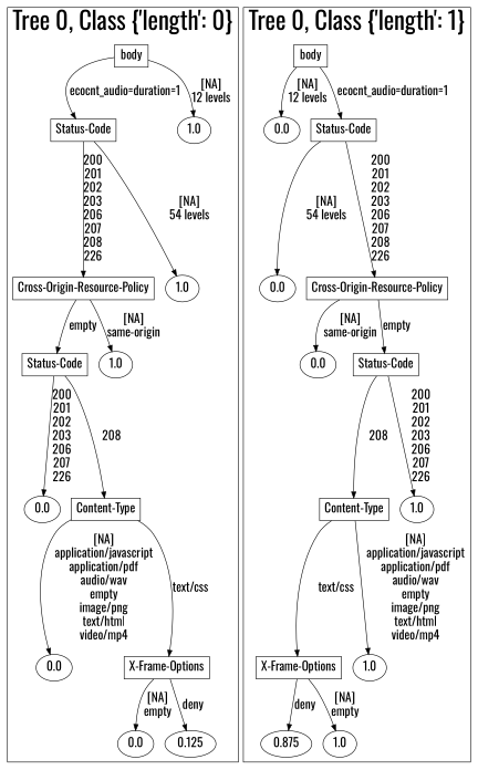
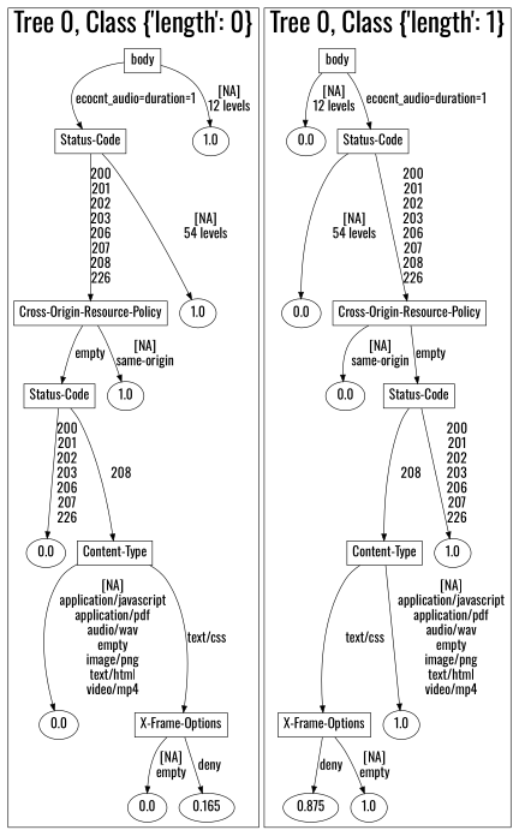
  digraph {
    fontname=Oswald
    node [fontsize=20 fontname=Oswald]
    edge [fontsize=20 fontname=Oswald]
    n1 [label=body shape=box]
    n2 [label="Status-Code" shape=box]
    n3 [label=1.0]
    n4 [label="Cross-Origin-Resource-Policy" shape=box]
    n5 [label=1.0]
    n6 [label="Status-Code" shape=box]
    n7 [label=1.0]
    n8 [label=0.0]
    n9 [label="Content-Type" shape=box]
    n10 [label=0.0]
    n11 [label="X-Frame-Options" shape=box]
    n12 [label=0.0]
-   n13 [label=0.125]
+   n13 [label=0.165]
    n14 [label=body shape=box]
    n15 [label=0.0]
    n16 [label="Status-Code" shape=box]
    n17 [label=0.0]
    n18 [label="Cross-Origin-Resource-Policy" shape=box]
    n19 [label=0.0]
    n20 [label="Status-Code" shape=box]
    n21 [label="Content-Type" shape=box]
    n22 [label=1.0]
    n23 [label="X-Frame-Options" shape=box]
    n24 [label=1.0]
    n25 [label=0.875]
    n26 [label=1.0]
    subgraph cluster_1 {
      fontsize=40
      label="Tree 0, Class {'length': 0}"
      subgraph sub_2 {
        fontsize=40
        label="Tree 0, Class {'length': 0}"
        n1
      }
      subgraph sub_3 {
        fontsize=40
        label="Tree 0, Class {'length': 0}"
        n2
        n3
      }
      subgraph sub_4 {
        fontsize=40
        label="Tree 0, Class {'length': 0}"
        n4
        n5
      }
      subgraph sub_5 {
        fontsize=40
        label="Tree 0, Class {'length': 0}"
        n6
        n7
      }
      subgraph sub_6 {
        fontsize=40
        label="Tree 0, Class {'length': 0}"
        n8
        n9
      }
      subgraph sub_7 {
        fontsize=40
        label="Tree 0, Class {'length': 0}"
        n10
        n11
      }
      subgraph sub_8 {
        fontsize=40
        label="Tree 0, Class {'length': 0}"
        n12
        n13
      }
    }
    subgraph cluster_9 {
      fontsize=40
      label="Tree 0, Class {'length': 1}"
      subgraph sub_10 {
        fontsize=40
        label="Tree 0, Class {'length': 1}"
        n14
      }
      subgraph sub_11 {
        fontsize=40
        label="Tree 0, Class {'length': 1}"
        n15
        n16
      }
      subgraph sub_12 {
        fontsize=40
        label="Tree 0, Class {'length': 1}"
        n17
        n18
      }
      subgraph sub_13 {
        fontsize=40
        label="Tree 0, Class {'length': 1}"
        n19
        n20
      }
      subgraph sub_14 {
        fontsize=40
        label="Tree 0, Class {'length': 1}"
        n21
        n22
      }
      subgraph sub_15 {
        fontsize=40
        label="Tree 0, Class {'length': 1}"
        n23
        n24
      }
      subgraph sub_16 {
        fontsize=40
        label="Tree 0, Class {'length': 1}"
        n25
        n26
      }
    }
    n1 -> n2 [label="ecocnt_audio=duration=1\n"]
    n1 -> n3 [label="[NA]\n12 levels\n"]
    n2 -> n4 [label="200\n201\n202\n203\n206\n207\n208\n226\n"]
    n2 -> n5 [label="[NA]\n54 levels\n"]
    n4 -> n6 [label="empty\n"]
    n4 -> n7 [label="[NA]\nsame-origin\n"]
    n6 -> n8 [label="200\n201\n202\n203\n206\n207\n226\n"]
    n6 -> n9 [label="208\n"]
    n9 -> n10 [label="[NA]\napplication/javascript\napplication/pdf\naudio/wav\nempty\nimage/png\ntext/html\nvideo/mp4\n"]
    n9 -> n11 [label="text/css\n"]
    n11 -> n12 [label="[NA]\nempty\n"]
    n11 -> n13 [label="deny\n"]
    n14 -> n15 [label="[NA]\n12 levels\n"]
    n14 -> n16 [label="ecocnt_audio=duration=1\n"]
    n16 -> n17 [label="[NA]\n54 levels\n"]
    n16 -> n18 [label="200\n201\n202\n203\n206\n207\n208\n226\n"]
    n18 -> n19 [label="[NA]\nsame-origin\n"]
    n18 -> n20 [label="empty\n"]
    n20 -> n21 [label="208\n"]
    n20 -> n22 [label="200\n201\n202\n203\n206\n207\n226\n"]
    n21 -> n23 [label="text/css\n"]
    n21 -> n24 [label="[NA]\napplication/javascript\napplication/pdf\naudio/wav\nempty\nimage/png\ntext/html\nvideo/mp4\n"]
    n23 -> n25 [label="deny\n"]
    n23 -> n26 [label="[NA]\nempty\n"]
  }
